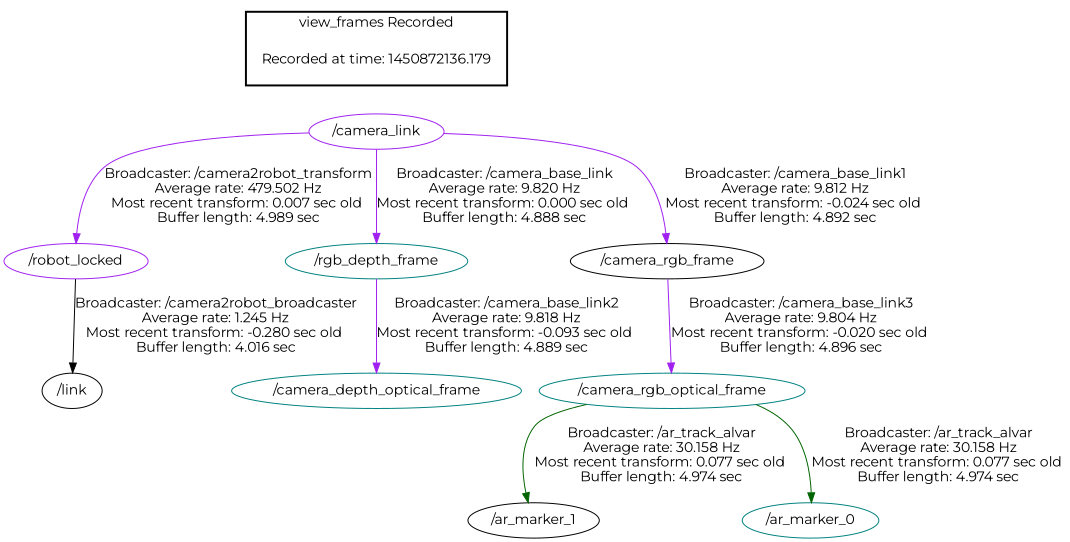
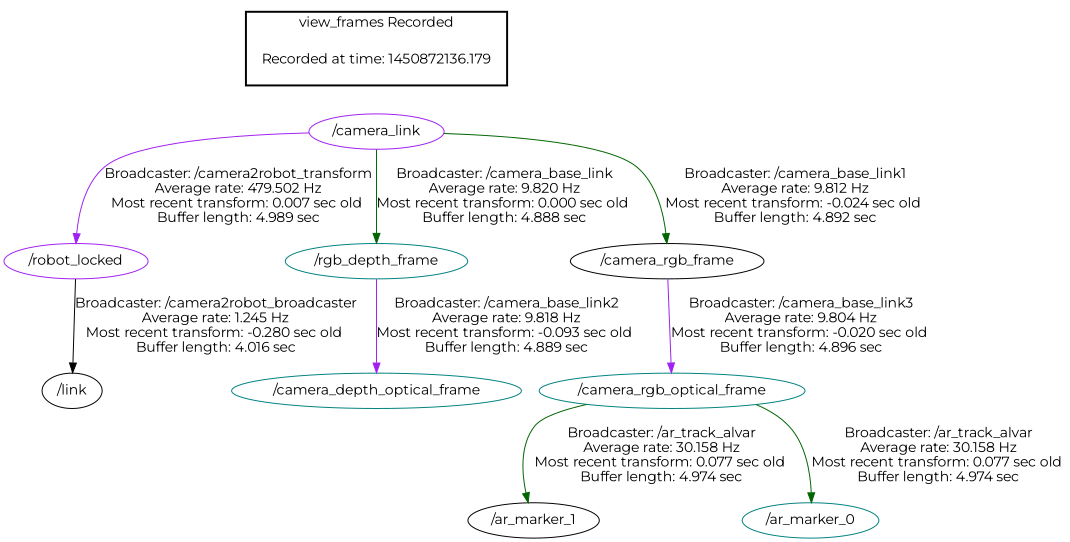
  digraph {
    fontname=Montserrat
    node [color=black fontname=Montserrat]
    edge [fontname=Montserrat color=purple]
    "Recorded at time: 1450872136.179" [shape=plaintext]
    "/camera_link" [color=purple]
    "/robot_locked" [color=purple]
    n4 [color=teal label="/rgb_depth_frame"]
    "/camera_rgb_frame"
    n6 [label="/link"]
    "/camera_depth_optical_frame" [color=teal]
    "/camera_rgb_optical_frame" [color=teal]
    "/ar_marker_1"
    "/ar_marker_0" [color=teal]
    subgraph cluster_1 {
      color=black
      label="view_frames Recorded"
      style=bold
      "Recorded at time: 1450872136.179"
    }
    "Recorded at time: 1450872136.179" -> "/camera_link" [style=invis color=""]
    "/camera_link" -> "/robot_locked" [label="Broadcaster: /camera2robot_transform\nAverage rate: 479.502 Hz\nMost recent transform: 0.007 sec old \nBuffer length: 4.989 sec\n"]
-   "/camera_link" -> n4 [label="Broadcaster: /camera_base_link\nAverage rate: 9.820 Hz\nMost recent transform: 0.000 sec old \nBuffer length: 4.888 sec\n"]
-   "/camera_link" -> "/camera_rgb_frame" [label="Broadcaster: /camera_base_link1\nAverage rate: 9.812 Hz\nMost recent transform: -0.024 sec old \nBuffer length: 4.892 sec\n"]
+   "/camera_link" -> n4 [color=darkgreen label="Broadcaster: /camera_base_link\nAverage rate: 9.820 Hz\nMost recent transform: 0.000 sec old \nBuffer length: 4.888 sec\n"]
+   "/camera_link" -> "/camera_rgb_frame" [color=darkgreen label="Broadcaster: /camera_base_link1\nAverage rate: 9.812 Hz\nMost recent transform: -0.024 sec old \nBuffer length: 4.892 sec\n"]
    "/robot_locked" -> n6 [color=black label="Broadcaster: /camera2robot_broadcaster\nAverage rate: 1.245 Hz\nMost recent transform: -0.280 sec old \nBuffer length: 4.016 sec\n"]
    n4 -> "/camera_depth_optical_frame" [label="Broadcaster: /camera_base_link2\nAverage rate: 9.818 Hz\nMost recent transform: -0.093 sec old \nBuffer length: 4.889 sec\n"]
    "/camera_rgb_frame" -> "/camera_rgb_optical_frame" [label="Broadcaster: /camera_base_link3\nAverage rate: 9.804 Hz\nMost recent transform: -0.020 sec old \nBuffer length: 4.896 sec\n"]
    "/camera_rgb_optical_frame" -> "/ar_marker_1" [color=darkgreen label="Broadcaster: /ar_track_alvar\nAverage rate: 30.158 Hz\nMost recent transform: 0.077 sec old \nBuffer length: 4.974 sec\n"]
    "/camera_rgb_optical_frame" -> "/ar_marker_0" [color=darkgreen label="Broadcaster: /ar_track_alvar\nAverage rate: 30.158 Hz\nMost recent transform: 0.077 sec old \nBuffer length: 4.974 sec\n"]
  }
